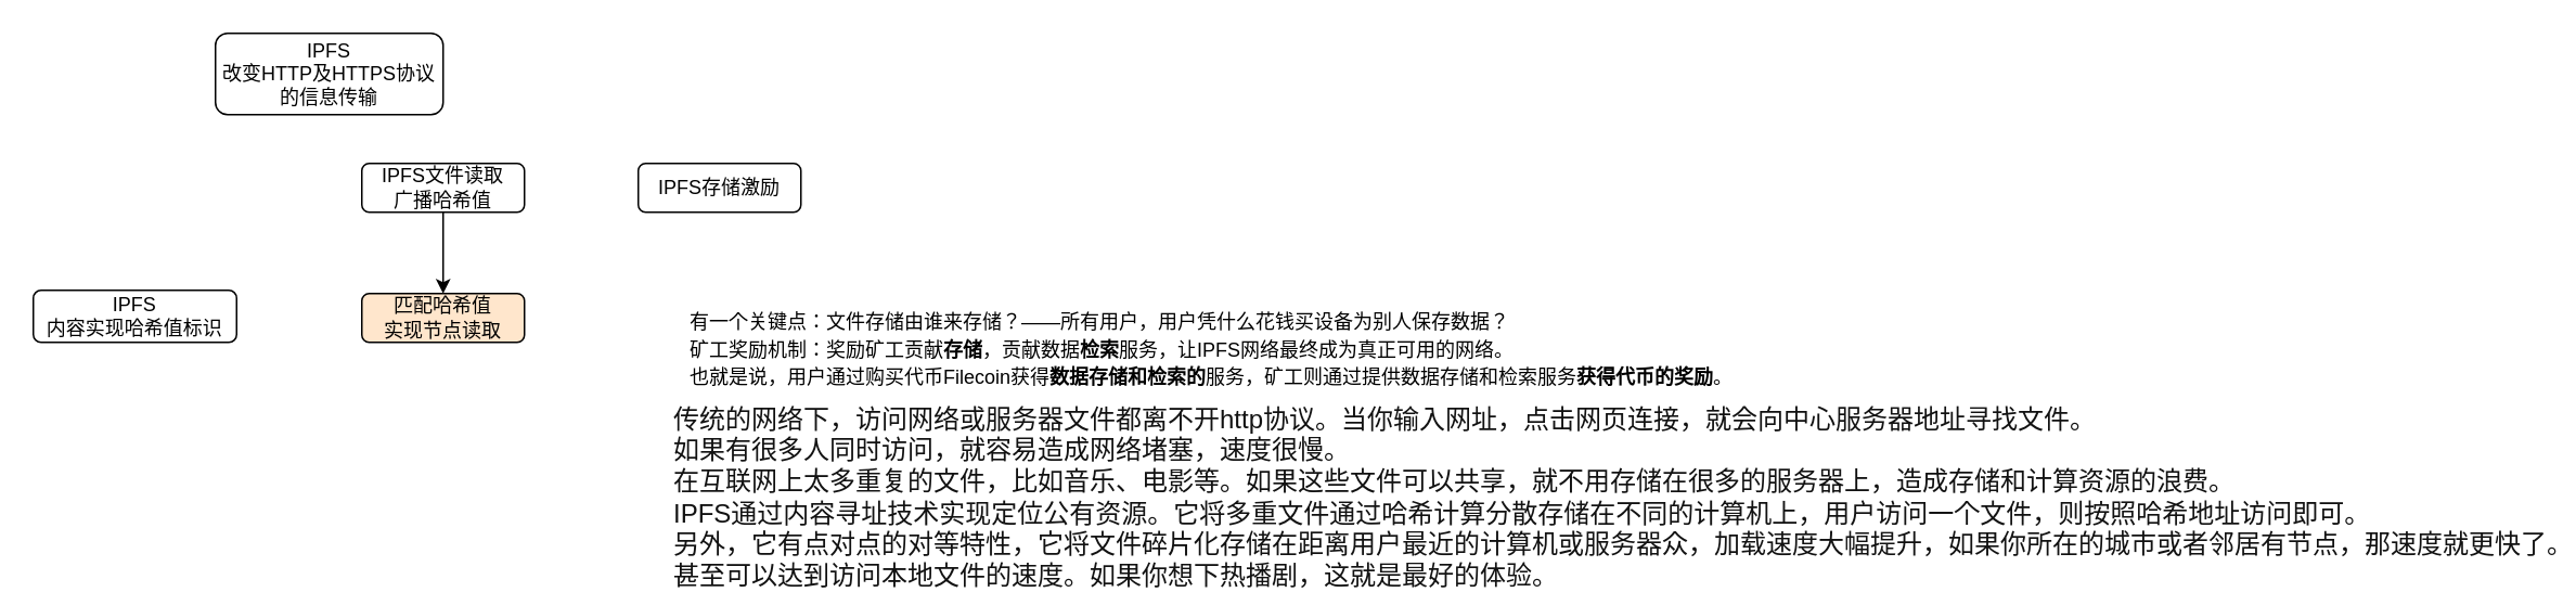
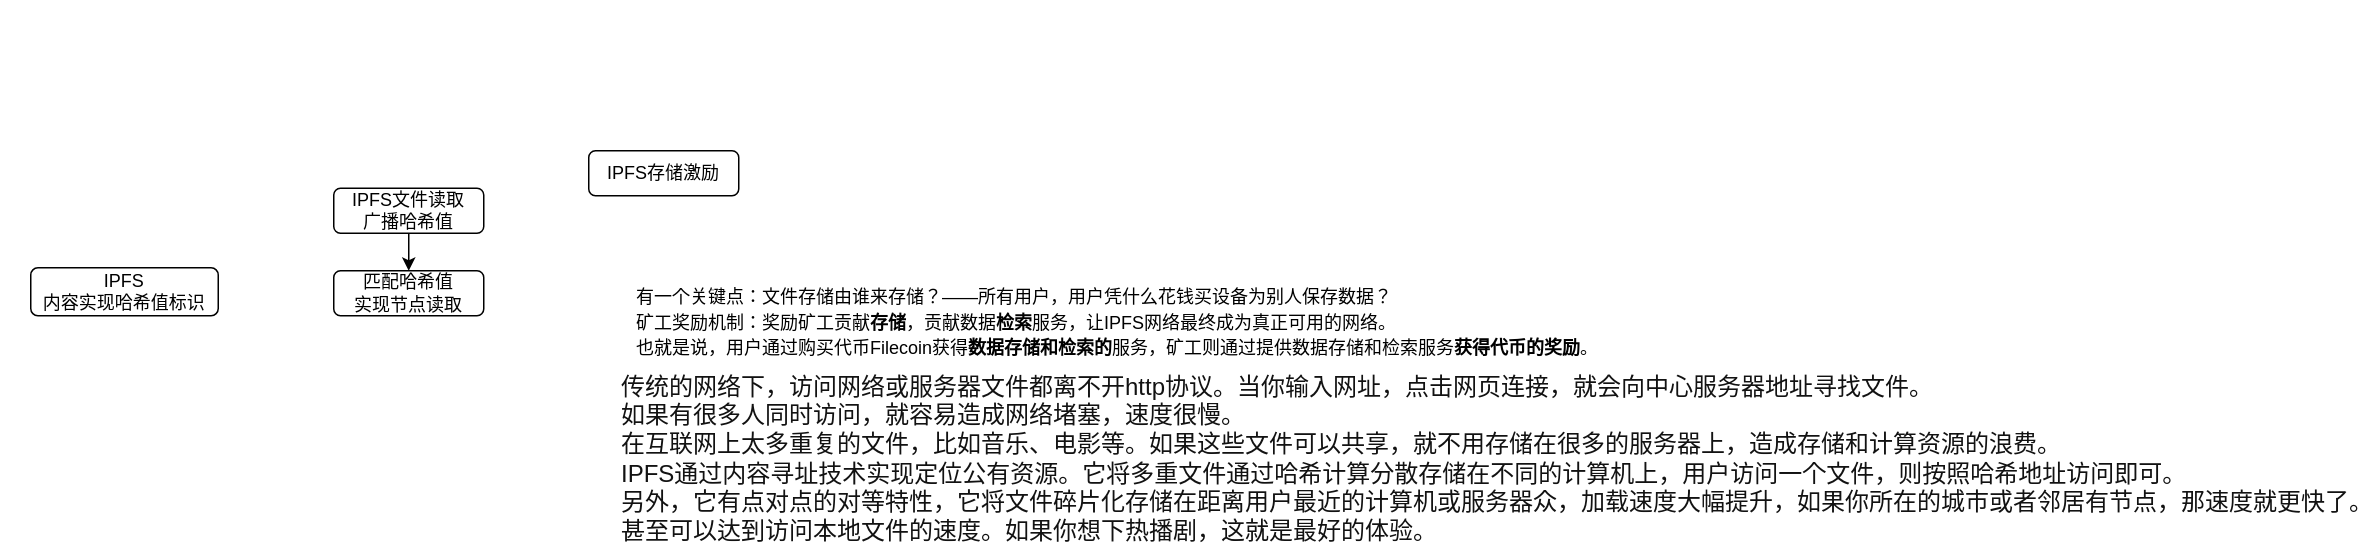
  <mxCell id="0" />
  <mxCell id="1" parent="0" />
- <mxCell id="2" value="IPFS&lt;br&gt;改变HTTP及HTTPS协议的信息传输" style="rounded=1;whiteSpace=wrap;html=1;" vertex="1" parent="1"><mxGeometry x="132" y="20" width="140" height="50" as="geometry" /></mxCell>
  <mxCell id="3" value="IPFS存储激励" style="rounded=1;whiteSpace=wrap;html=1;" vertex="1" parent="1"><mxGeometry x="392" y="100" width="100" height="30" as="geometry" /></mxCell>
  <mxCell id="4" value="IPFS&lt;br&gt;内容实现哈希值标识" style="rounded=1;whiteSpace=wrap;html=1;" vertex="1" parent="1"><mxGeometry x="20" y="178" width="125" height="32" as="geometry" /></mxCell>
  <mxCell id="5" value="" style="edgeStyle=orthogonalEdgeStyle;rounded=0;orthogonalLoop=1;jettySize=auto;html=1;" edge="1" parent="1" source="6" target="7"><mxGeometry relative="1" as="geometry" /></mxCell>
- <mxCell id="6" value="IPFS文件读取&lt;br&gt;广播哈希值" style="rounded=1;whiteSpace=wrap;html=1;" vertex="1" parent="1"><mxGeometry x="222" y="100" width="100" height="30" as="geometry" /></mxCell>
- <mxCell id="7" value="匹配哈希值&lt;br&gt;实现节点读取" style="rounded=1;whiteSpace=wrap;html=1;fillColor=#ffe6cc;" vertex="1" parent="1"><mxGeometry x="222" y="180" width="100" height="30" as="geometry" /></mxCell>
+ <mxCell id="6" value="IPFS文件读取&lt;br&gt;广播哈希值" style="rounded=1;whiteSpace=wrap;html=1;" vertex="1" parent="1"><mxGeometry x="222" y="125" width="100" height="30" as="geometry" /></mxCell>
+ <mxCell id="7" value="匹配哈希值&lt;br&gt;实现节点读取" style="rounded=1;whiteSpace=wrap;html=1;" vertex="1" parent="1"><mxGeometry x="222" y="180" width="100" height="30" as="geometry" /></mxCell>
  <mxCell id="8" value="&lt;p style=&quot;margin: 1.4em 0px ; line-height: 100%&quot;&gt;&lt;br&gt;&lt;/p&gt;" style="text;html=1;align=left;verticalAlign=middle;resizable=0;points=[];autosize=1;strokeColor=none;" vertex="1" parent="1"><mxGeometry x="402" y="180" width="20" height="50" as="geometry" /></mxCell>
  <mxCell id="9" value="&lt;span style=&quot;color: rgb(18 , 18 , 18) ; font-family: , &amp;#34;blinkmacsystemfont&amp;#34; , &amp;#34;helvetica neue&amp;#34; , &amp;#34;pingfang sc&amp;#34; , &amp;#34;microsoft yahei&amp;#34; , &amp;#34;source han sans sc&amp;#34; , &amp;#34;noto sans cjk sc&amp;#34; , &amp;#34;wenquanyi micro hei&amp;#34; , sans-serif ; font-size: medium ; background-color: rgb(255 , 255 , 255)&quot;&gt;传统的网络下，访问网络或服务器文件都离不开http协议。当你输入网址，点击网页连接，就会向中心服务器地址寻找文件。&lt;br&gt;如果有很多人同时访问，就容易造成网络堵塞，速度很慢。&lt;/span&gt;&lt;br style=&quot;color: rgb(18 , 18 , 18) ; font-family: , &amp;#34;blinkmacsystemfont&amp;#34; , &amp;#34;helvetica neue&amp;#34; , &amp;#34;pingfang sc&amp;#34; , &amp;#34;microsoft yahei&amp;#34; , &amp;#34;source han sans sc&amp;#34; , &amp;#34;noto sans cjk sc&amp;#34; , &amp;#34;wenquanyi micro hei&amp;#34; , sans-serif ; font-size: medium ; background-color: rgb(255 , 255 , 255)&quot;&gt;&lt;span style=&quot;color: rgb(18 , 18 , 18) ; font-family: , &amp;#34;blinkmacsystemfont&amp;#34; , &amp;#34;helvetica neue&amp;#34; , &amp;#34;pingfang sc&amp;#34; , &amp;#34;microsoft yahei&amp;#34; , &amp;#34;source han sans sc&amp;#34; , &amp;#34;noto sans cjk sc&amp;#34; , &amp;#34;wenquanyi micro hei&amp;#34; , sans-serif ; font-size: medium ; background-color: rgb(255 , 255 , 255)&quot;&gt;在互联网上太多重复的文件，比如音乐、电影等。如果这些文件可以共享，就不用存储在很多的服务器上，造成存储和计算资源的浪费。&lt;br&gt;IPFS通过内容寻址技术实现定位公有资源。它将多重文件通过哈希计算分散存储在不同的计算机上，用户访问一个文件，则按照哈希地址访问即可。&lt;br&gt;另外，它有点对点的对等特性，它将文件碎片化存储在距离用户最近的计算机或服务器众，加载速度大幅提升，如果你所在的城市或者邻居有节点，那速度就更快了。&lt;br&gt;甚至可以达到访问本地文件的速度。如果你想下热播剧，这就是最好的体验。&lt;/span&gt;" style="text;html=1;align=left;verticalAlign=middle;resizable=0;points=[];autosize=1;strokeColor=none;" vertex="1" parent="1"><mxGeometry x="412" y="260" width="890" height="90" as="geometry" /></mxCell>
  <mxCell id="10" value="&lt;p style=&quot;margin: 1.4em 0px ; line-height: 0%&quot;&gt;有一个关键点：文件存储由谁来存储？——所有用户，用户凭什么花钱买设备为别人保存数据？&lt;/p&gt;&lt;p style=&quot;margin: 1.4em 0px ; line-height: 0%&quot;&gt;&lt;span&gt;矿工奖励机制：奖励矿工贡献&lt;/span&gt;&lt;b&gt;存储&lt;/b&gt;&lt;span&gt;，贡献数据&lt;/span&gt;&lt;b&gt;检索&lt;/b&gt;&lt;span&gt;服务，让IPFS网络最终成为真正可用的网络。&lt;/span&gt;&lt;/p&gt;&lt;p style=&quot;margin: 1.4em 0px ; line-height: 0%&quot;&gt;&lt;span&gt;也就是说，用户通过购买代币Filecoin获得&lt;/span&gt;&lt;b&gt;数据存储和检索的&lt;/b&gt;&lt;span&gt;服务，矿工则通过提供数据存储和检索服务&lt;/span&gt;&lt;b&gt;获得代币的奖励&lt;/b&gt;&lt;span&gt;。&lt;/span&gt;&lt;/p&gt;&lt;p class=&quot;ztext-empty-paragraph&quot; style=&quot;margin: -0.8em 0px&quot;&gt;&lt;br style=&quot;font-size: medium ; color: rgb(18 , 18 , 18) ; background-color: rgb(255 , 255 , 255)&quot;&gt;&lt;/p&gt;" style="text;html=1;align=left;verticalAlign=middle;resizable=0;points=[];autosize=1;strokeColor=none;" vertex="1" parent="1"><mxGeometry x="422" y="180" width="660" height="70" as="geometry" /></mxCell>
